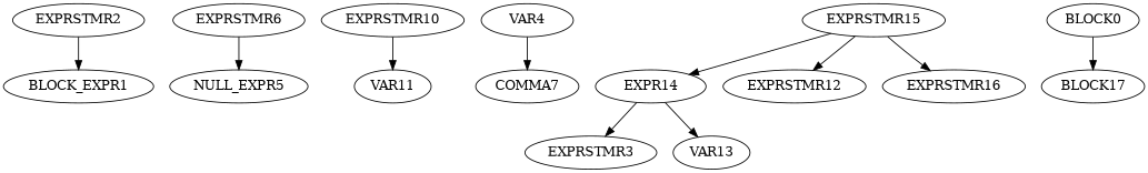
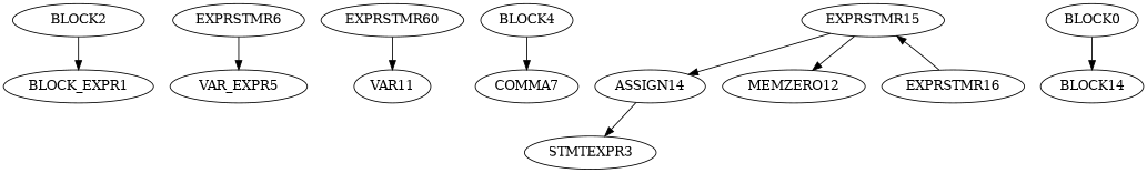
  digraph {
    n1 [label=BLOCK_EXPR1]
-   EXPRSTMR2
+   EXPRSTMR2 [label=BLOCK2]
    EXPRSTMR6
-   NULL_EXPR5
-   EXPRSTMR10
+   NULL_EXPR5 [label=VAR_EXPR5]
+   EXPRSTMR10 [label=EXPRSTMR60]
    VAR11
    n7 [label=COMMA7]
-   BLOCK4 [label=VAR4]
-   ASSIGN14 [label=EXPR14]
-   STMTEXPR3 [label=EXPRSTMR3]
-   VAR13
+   BLOCK4
+   ASSIGN14
+   STMTEXPR3
    n12 [label=EXPRSTMR15]
-   MEMZERO12 [label=EXPRSTMR12]
+   MEMZERO12
    EXPRSTMR16
    BLOCK0
-   BLOCK17
+   BLOCK17 [label=BLOCK14]
    EXPRSTMR2 -> n1
    EXPRSTMR6 -> NULL_EXPR5
    EXPRSTMR10 -> VAR11
    BLOCK4 -> n7
    ASSIGN14 -> STMTEXPR3
-   ASSIGN14 -> VAR13
    n12 -> ASSIGN14
    n12 -> MEMZERO12
-   n12 -> EXPRSTMR16
+   EXPRSTMR16 -> n12
    BLOCK0 -> BLOCK17
  }
